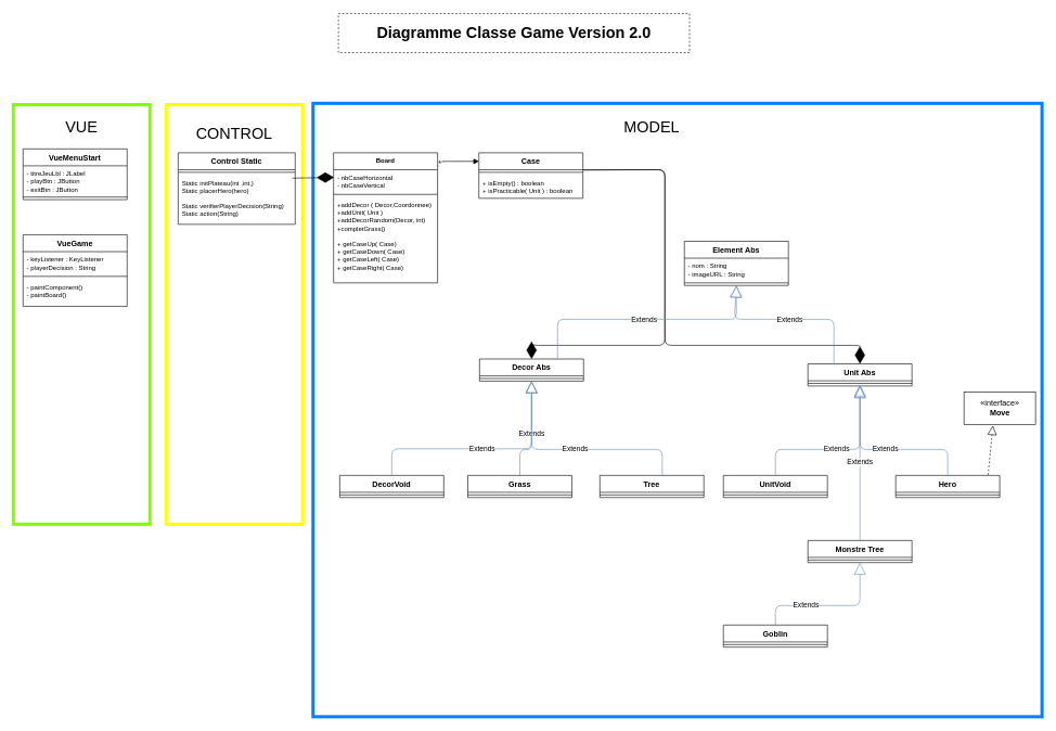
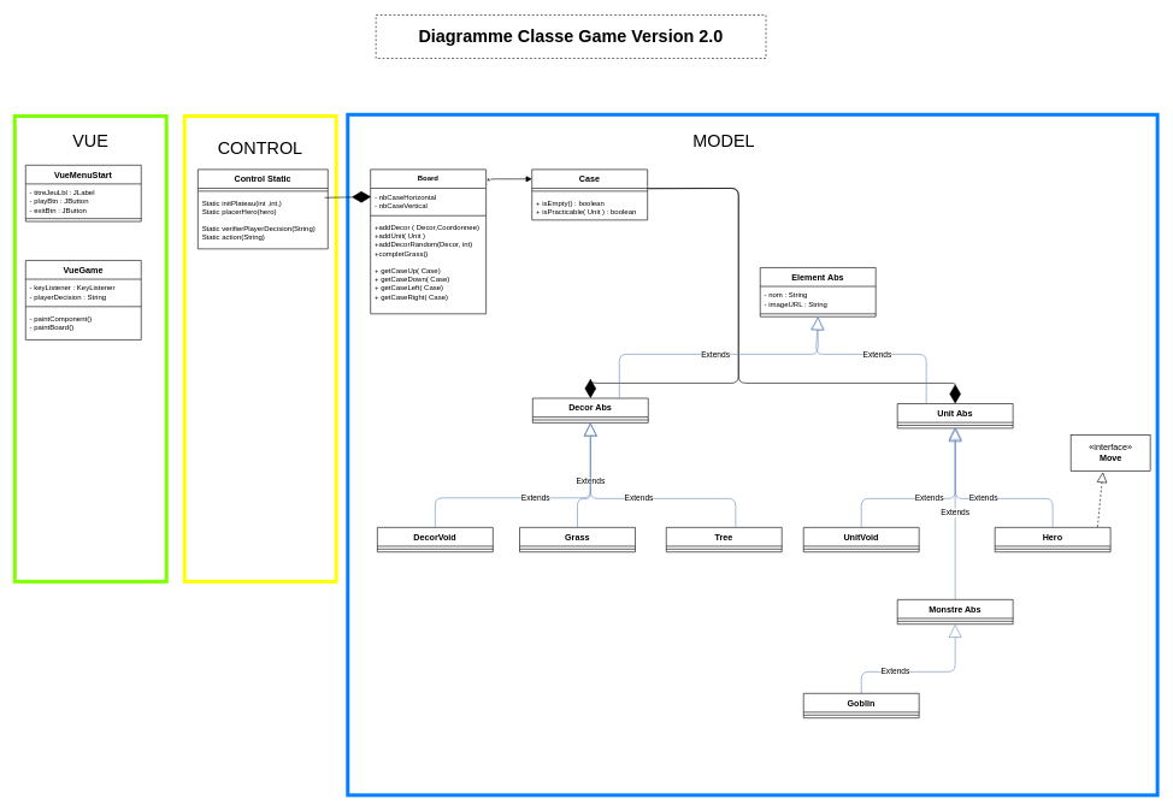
  <mxCell id="0" />
  <mxCell id="1" parent="0" />
  <mxCell id="2" value="" style="rounded=0;whiteSpace=wrap;html=1;strokeColor=#007FFF;strokeWidth=5;" parent="1" vertex="1"><mxGeometry x="481" y="158" width="1121" height="943" as="geometry" /></mxCell>
  <mxCell id="3" value="" style="rounded=0;whiteSpace=wrap;html=1;strokeColor=#FFFF00;strokeWidth=5;" parent="1" vertex="1"><mxGeometry x="255" y="160" width="210" height="645" as="geometry" /></mxCell>
  <mxCell id="4" value="" style="rounded=0;whiteSpace=wrap;html=1;strokeColor=#80FF00;strokeWidth=5;" parent="1" vertex="1"><mxGeometry x="20" y="160" width="210" height="645" as="geometry" /></mxCell>
  <mxCell id="5" value="&lt;font style=&quot;font-size: 24px&quot;&gt;&lt;b&gt;Diagramme Classe Game Version 2.0&lt;/b&gt;&lt;/font&gt;" style="rounded=0;whiteSpace=wrap;html=1;dashed=1;" parent="1" vertex="1"><mxGeometry x="520" y="20" width="540" height="60" as="geometry" /></mxCell>
  <mxCell id="6" value="Decor Abs" style="swimlane;fontStyle=1;align=center;verticalAlign=top;childLayout=stackLayout;horizontal=1;startSize=26;horizontalStack=0;resizeParent=1;resizeParentMax=0;resizeLast=0;collapsible=1;marginBottom=0;" parent="1" vertex="1"><mxGeometry x="737" y="551" width="160" height="34" as="geometry" /></mxCell>
  <mxCell id="7" value="" style="line;strokeWidth=1;fillColor=none;align=left;verticalAlign=middle;spacingTop=-1;spacingLeft=3;spacingRight=3;rotatable=0;labelPosition=right;points=[];portConstraint=eastwest;" parent="6" vertex="1"><mxGeometry y="26" width="160" height="8" as="geometry" /></mxCell>
  <mxCell id="8" value="Unit Abs" style="swimlane;fontStyle=1;align=center;verticalAlign=top;childLayout=stackLayout;horizontal=1;startSize=26;horizontalStack=0;resizeParent=1;resizeParentMax=0;resizeLast=0;collapsible=1;marginBottom=0;" parent="1" vertex="1"><mxGeometry x="1242" y="558.5" width="160" height="34" as="geometry" /></mxCell>
  <mxCell id="9" value="" style="line;strokeWidth=1;fillColor=none;align=left;verticalAlign=middle;spacingTop=-1;spacingLeft=3;spacingRight=3;rotatable=0;labelPosition=right;points=[];portConstraint=eastwest;" parent="8" vertex="1"><mxGeometry y="26" width="160" height="8" as="geometry" /></mxCell>
  <mxCell id="10" value="Control Static" style="swimlane;fontStyle=1;align=center;verticalAlign=top;childLayout=stackLayout;horizontal=1;startSize=26;horizontalStack=0;resizeParent=1;resizeParentMax=0;resizeLast=0;collapsible=1;marginBottom=0;" parent="1" vertex="1"><mxGeometry x="273.5" y="234" width="180" height="110" as="geometry" /></mxCell>
  <mxCell id="11" value="" style="line;strokeWidth=1;fillColor=none;align=left;verticalAlign=middle;spacingTop=-1;spacingLeft=3;spacingRight=3;rotatable=0;labelPosition=right;points=[];portConstraint=eastwest;" parent="10" vertex="1"><mxGeometry y="26" width="180" height="8" as="geometry" /></mxCell>
  <mxCell id="12" value="Static initPlateau(int ,int,)&#10;Static placerHero(hero)&#10;&#10;Static verifierPlayerDecision(String)&#10;Static action(String)" style="text;strokeColor=none;fillColor=none;align=left;verticalAlign=top;spacingLeft=4;spacingRight=4;overflow=hidden;rotatable=0;points=[[0,0.5],[1,0.5]];portConstraint=eastwest;fontSize=10;" parent="10" vertex="1"><mxGeometry y="34" width="180" height="76" as="geometry" /></mxCell>
  <mxCell id="13" value="VueGame" style="swimlane;fontStyle=1;align=center;verticalAlign=top;childLayout=stackLayout;horizontal=1;startSize=26;horizontalStack=0;resizeParent=1;resizeParentMax=0;resizeLast=0;collapsible=1;marginBottom=0;fontSize=12;" parent="1" vertex="1"><mxGeometry x="35" y="360" width="160" height="110" as="geometry" /></mxCell>
  <mxCell id="14" value="- keyListener : KeyListener&#10;- playerDecision : String" style="text;strokeColor=none;fillColor=none;align=left;verticalAlign=top;spacingLeft=4;spacingRight=4;overflow=hidden;rotatable=0;points=[[0,0.5],[1,0.5]];portConstraint=eastwest;fontSize=10;" parent="13" vertex="1"><mxGeometry y="26" width="160" height="34" as="geometry" /></mxCell>
  <mxCell id="15" value="" style="line;strokeWidth=1;fillColor=none;align=left;verticalAlign=middle;spacingTop=-1;spacingLeft=3;spacingRight=3;rotatable=0;labelPosition=right;points=[];portConstraint=eastwest;" parent="13" vertex="1"><mxGeometry y="60" width="160" height="8" as="geometry" /></mxCell>
  <mxCell id="16" value="- paintComponent()&#10;- paintBoard()" style="text;strokeColor=none;fillColor=none;align=left;verticalAlign=top;spacingLeft=4;spacingRight=4;overflow=hidden;rotatable=0;points=[[0,0.5],[1,0.5]];portConstraint=eastwest;fontSize=10;" parent="13" vertex="1"><mxGeometry y="68" width="160" height="42" as="geometry" /></mxCell>
  <mxCell id="17" value="Hero" style="swimlane;fontStyle=1;align=center;verticalAlign=top;childLayout=stackLayout;horizontal=1;startSize=26;horizontalStack=0;resizeParent=1;resizeParentMax=0;resizeLast=0;collapsible=1;marginBottom=0;" parent="1" vertex="1"><mxGeometry x="1377" y="730" width="160" height="34" as="geometry" /></mxCell>
  <mxCell id="18" value="" style="line;strokeWidth=1;fillColor=none;align=left;verticalAlign=middle;spacingTop=-1;spacingLeft=3;spacingRight=3;rotatable=0;labelPosition=right;points=[];portConstraint=eastwest;" parent="17" vertex="1"><mxGeometry y="26" width="160" height="8" as="geometry" /></mxCell>
  <mxCell id="19" value="Extends" style="endArrow=block;endSize=16;endFill=0;html=1;exitX=0.5;exitY=0;exitDx=0;exitDy=0;entryX=0.5;entryY=1;entryDx=0;entryDy=0;fillColor=#dae8fc;strokeColor=#6c8ebf;" parent="1" source="17" target="8" edge="1"><mxGeometry width="160" relative="1" as="geometry"><mxPoint x="0" y="840" as="sourcePoint" /><mxPoint x="1192" y="646" as="targetPoint" /><Array as="points"><mxPoint x="1457" y="690" /><mxPoint x="1322" y="690" /></Array></mxGeometry></mxCell>
  <mxCell id="20" value="«interface»&lt;br&gt;&lt;b&gt;Move&lt;/b&gt;" style="html=1;" parent="1" vertex="1"><mxGeometry x="1482" y="601.5" width="110" height="50" as="geometry" /></mxCell>
  <mxCell id="21" value="" style="endArrow=block;dashed=1;endFill=0;endSize=12;html=1;entryX=0.405;entryY=1.037;entryDx=0;entryDy=0;entryPerimeter=0;exitX=0.888;exitY=-0.018;exitDx=0;exitDy=0;exitPerimeter=0;" parent="1" source="17" target="20" edge="1"><mxGeometry width="160" relative="1" as="geometry"><mxPoint x="0" y="840" as="sourcePoint" /><mxPoint x="160" y="840" as="targetPoint" /></mxGeometry></mxCell>
  <mxCell id="22" value="Grass" style="swimlane;fontStyle=1;align=center;verticalAlign=top;childLayout=stackLayout;horizontal=1;startSize=26;horizontalStack=0;resizeParent=1;resizeParentMax=0;resizeLast=0;collapsible=1;marginBottom=0;" parent="1" vertex="1"><mxGeometry x="719" y="730" width="160" height="34" as="geometry" /></mxCell>
  <mxCell id="23" value="" style="line;strokeWidth=1;fillColor=none;align=left;verticalAlign=middle;spacingTop=-1;spacingLeft=3;spacingRight=3;rotatable=0;labelPosition=right;points=[];portConstraint=eastwest;" parent="22" vertex="1"><mxGeometry y="26" width="160" height="8" as="geometry" /></mxCell>
  <mxCell id="24" value="Tree" style="swimlane;fontStyle=1;align=center;verticalAlign=top;childLayout=stackLayout;horizontal=1;startSize=26;horizontalStack=0;resizeParent=1;resizeParentMax=0;resizeLast=0;collapsible=1;marginBottom=0;" parent="1" vertex="1"><mxGeometry x="922" y="730" width="160" height="34" as="geometry" /></mxCell>
  <mxCell id="25" value="" style="line;strokeWidth=1;fillColor=none;align=left;verticalAlign=middle;spacingTop=-1;spacingLeft=3;spacingRight=3;rotatable=0;labelPosition=right;points=[];portConstraint=eastwest;" parent="24" vertex="1"><mxGeometry y="26" width="160" height="8" as="geometry" /></mxCell>
  <mxCell id="26" value="Extends" style="endArrow=block;endSize=16;endFill=0;html=1;exitX=0.5;exitY=0;exitDx=0;exitDy=0;entryX=0.5;entryY=1;entryDx=0;entryDy=0;fillColor=#dae8fc;strokeColor=#6c8ebf;" parent="1" source="22" target="6" edge="1"><mxGeometry width="160" relative="1" as="geometry"><mxPoint x="22" y="840" as="sourcePoint" /><mxPoint x="902" y="630" as="targetPoint" /><Array as="points"><mxPoint x="799" y="690" /><mxPoint x="817" y="690" /></Array></mxGeometry></mxCell>
  <mxCell id="27" value="Extends" style="endArrow=block;endSize=16;endFill=0;html=1;exitX=0.6;exitY=-0.025;exitDx=0;exitDy=0;exitPerimeter=0;entryX=0.5;entryY=1;entryDx=0;entryDy=0;fillColor=#dae8fc;strokeColor=#6c8ebf;" parent="1" source="24" target="6" edge="1"><mxGeometry width="160" relative="1" as="geometry"><mxPoint x="22" y="840" as="sourcePoint" /><mxPoint x="906.8" y="654.13" as="targetPoint" /><Array as="points"><mxPoint x="1018" y="690" /><mxPoint x="817" y="690" /></Array></mxGeometry></mxCell>
  <mxCell id="28" value="DecorVoid" style="swimlane;fontStyle=1;align=center;verticalAlign=top;childLayout=stackLayout;horizontal=1;startSize=26;horizontalStack=0;resizeParent=1;resizeParentMax=0;resizeLast=0;collapsible=1;marginBottom=0;" parent="1" vertex="1"><mxGeometry x="522" y="730" width="160" height="34" as="geometry" /></mxCell>
  <mxCell id="29" value="" style="line;strokeWidth=1;fillColor=none;align=left;verticalAlign=middle;spacingTop=-1;spacingLeft=3;spacingRight=3;rotatable=0;labelPosition=right;points=[];portConstraint=eastwest;" parent="28" vertex="1"><mxGeometry y="26" width="160" height="8" as="geometry" /></mxCell>
  <mxCell id="30" value="Extends" style="endArrow=block;endSize=16;endFill=0;html=1;entryX=0.5;entryY=1;entryDx=0;entryDy=0;exitX=0.5;exitY=0;exitDx=0;exitDy=0;fillColor=#dae8fc;strokeColor=#6c8ebf;" parent="1" source="28" target="6" edge="1"><mxGeometry width="160" relative="1" as="geometry"><mxPoint x="799" y="728.5" as="sourcePoint" /><mxPoint x="906.8" y="647.49" as="targetPoint" /><Array as="points"><mxPoint x="602" y="689" /><mxPoint x="817" y="689" /></Array></mxGeometry></mxCell>
  <mxCell id="31" value="" style="endArrow=diamondThin;endFill=1;endSize=24;html=1;entryX=0.5;entryY=0;entryDx=0;entryDy=0;exitX=1.005;exitY=0.379;exitDx=0;exitDy=0;exitPerimeter=0;" parent="1" source="50" target="8" edge="1"><mxGeometry width="160" relative="1" as="geometry"><mxPoint x="922" y="268" as="sourcePoint" /><mxPoint x="1112" y="490" as="targetPoint" /><Array as="points"><mxPoint x="1022" y="260" /><mxPoint x="1022" y="490" /><mxPoint x="1022" y="530" /><mxPoint x="1322" y="530" /></Array></mxGeometry></mxCell>
  <mxCell id="32" value="" style="endArrow=diamondThin;endFill=1;endSize=24;html=1;entryX=0.5;entryY=0;entryDx=0;entryDy=0;exitX=0.997;exitY=0.374;exitDx=0;exitDy=0;exitPerimeter=0;" parent="1" source="50" target="6" edge="1"><mxGeometry width="160" relative="1" as="geometry"><mxPoint x="774.64" y="490.15" as="sourcePoint" /><mxPoint x="182" y="840" as="targetPoint" /><Array as="points"><mxPoint x="1022" y="260" /><mxPoint x="1022" y="490" /><mxPoint x="1022" y="530" /><mxPoint x="817" y="530" /></Array></mxGeometry></mxCell>
  <mxCell id="33" value="" style="endArrow=block;endFill=1;html=1;edgeStyle=orthogonalEdgeStyle;align=left;verticalAlign=top;entryX=0.001;entryY=0.188;entryDx=0;entryDy=0;entryPerimeter=0;exitX=0.999;exitY=0.105;exitDx=0;exitDy=0;exitPerimeter=0;" parent="1" source="53" target="50" edge="1"><mxGeometry x="-1" relative="1" as="geometry"><mxPoint x="682" y="247" as="sourcePoint" /><mxPoint x="722" y="247" as="targetPoint" /><Array as="points"><mxPoint x="675" y="248" /></Array></mxGeometry></mxCell>
  <mxCell id="34" value="&lt;font style=&quot;font-size: 12px&quot;&gt;*&lt;/font&gt;" style="resizable=0;html=1;align=left;verticalAlign=bottom;labelBackgroundColor=#ffffff;fontSize=10;" parent="33" connectable="0" vertex="1"><mxGeometry x="-1" relative="1" as="geometry"><mxPoint x="-0.5" y="2.5" as="offset" /></mxGeometry></mxCell>
  <mxCell id="35" value="" style="endArrow=diamondThin;endFill=1;endSize=24;html=1;entryX=0.005;entryY=0.349;entryDx=0;entryDy=0;entryPerimeter=0;" parent="1" target="54" edge="1"><mxGeometry width="160" relative="1" as="geometry"><mxPoint x="449" y="273" as="sourcePoint" /><mxPoint x="502" y="273" as="targetPoint" /></mxGeometry></mxCell>
  <mxCell id="36" value="&lt;font style=&quot;font-size: 24px&quot;&gt;VUE&lt;/font&gt;" style="text;html=1;strokeColor=none;fillColor=none;align=center;verticalAlign=middle;whiteSpace=wrap;rounded=0;" parent="1" vertex="1"><mxGeometry x="45" y="170" width="160" height="50" as="geometry" /></mxCell>
  <mxCell id="37" value="&lt;font style=&quot;font-size: 24px&quot;&gt;CONTROL&lt;/font&gt;" style="text;html=1;strokeColor=none;fillColor=none;align=center;verticalAlign=middle;whiteSpace=wrap;rounded=0;" parent="1" vertex="1"><mxGeometry x="280" y="180" width="160" height="50" as="geometry" /></mxCell>
  <mxCell id="38" value="&lt;font style=&quot;font-size: 24px&quot;&gt;MODEL&lt;/font&gt;" style="text;html=1;strokeColor=none;fillColor=none;align=center;verticalAlign=middle;whiteSpace=wrap;rounded=0;" parent="1" vertex="1"><mxGeometry x="922" y="170" width="160" height="50" as="geometry" /></mxCell>
  <mxCell id="39" value="VueMenuStart" style="swimlane;fontStyle=1;align=center;verticalAlign=top;childLayout=stackLayout;horizontal=1;startSize=26;horizontalStack=0;resizeParent=1;resizeParentMax=0;resizeLast=0;collapsible=1;marginBottom=0;" parent="1" vertex="1"><mxGeometry x="35" y="228" width="160" height="78" as="geometry" /></mxCell>
  <mxCell id="40" value="- titreJeuLbl : JLabel&#10;- playBtn : JButton&#10;- exitBtn : JButton" style="text;strokeColor=none;fillColor=none;align=left;verticalAlign=top;spacingLeft=4;spacingRight=4;overflow=hidden;rotatable=0;points=[[0,0.5],[1,0.5]];portConstraint=eastwest;fontSize=10;" parent="39" vertex="1"><mxGeometry y="26" width="160" height="44" as="geometry" /></mxCell>
  <mxCell id="41" value="" style="line;strokeWidth=1;fillColor=none;align=left;verticalAlign=middle;spacingTop=-1;spacingLeft=3;spacingRight=3;rotatable=0;labelPosition=right;points=[];portConstraint=eastwest;" parent="39" vertex="1"><mxGeometry y="70" width="160" height="8" as="geometry" /></mxCell>
  <mxCell id="42" value="UnitVoid" style="swimlane;fontStyle=1;align=center;verticalAlign=top;childLayout=stackLayout;horizontal=1;startSize=26;horizontalStack=0;resizeParent=1;resizeParentMax=0;resizeLast=0;collapsible=1;marginBottom=0;" parent="1" vertex="1"><mxGeometry x="1112" y="730" width="160" height="34" as="geometry" /></mxCell>
  <mxCell id="43" value="" style="line;strokeWidth=1;fillColor=none;align=left;verticalAlign=middle;spacingTop=-1;spacingLeft=3;spacingRight=3;rotatable=0;labelPosition=right;points=[];portConstraint=eastwest;" parent="42" vertex="1"><mxGeometry y="26" width="160" height="8" as="geometry" /></mxCell>
  <mxCell id="44" value="Extends" style="endArrow=block;endSize=16;endFill=0;html=1;entryX=0.5;entryY=1;entryDx=0;entryDy=0;exitX=0.5;exitY=0;exitDx=0;exitDy=0;fillColor=#dae8fc;strokeColor=#6c8ebf;" parent="1" source="42" target="8" edge="1"><mxGeometry width="160" relative="1" as="geometry"><mxPoint x="22" y="830" as="sourcePoint" /><mxPoint x="182" y="830" as="targetPoint" /><Array as="points"><mxPoint x="1192" y="690" /><mxPoint x="1322" y="690" /></Array></mxGeometry></mxCell>
  <mxCell id="45" value="Element Abs" style="swimlane;fontStyle=1;align=center;verticalAlign=top;childLayout=stackLayout;horizontal=1;startSize=26;horizontalStack=0;resizeParent=1;resizeParentMax=0;resizeLast=0;collapsible=1;marginBottom=0;" parent="1" vertex="1"><mxGeometry x="1052" y="370" width="160" height="68" as="geometry" /></mxCell>
  <mxCell id="46" value="- nom : String&#10;- imageURL : String " style="text;strokeColor=none;fillColor=none;align=left;verticalAlign=top;spacingLeft=4;spacingRight=4;overflow=hidden;rotatable=0;points=[[0,0.5],[1,0.5]];portConstraint=eastwest;fontSize=10;" parent="45" vertex="1"><mxGeometry y="26" width="160" height="34" as="geometry" /></mxCell>
  <mxCell id="47" value="" style="line;strokeWidth=1;fillColor=none;align=left;verticalAlign=middle;spacingTop=-1;spacingLeft=3;spacingRight=3;rotatable=0;labelPosition=right;points=[];portConstraint=eastwest;" parent="45" vertex="1"><mxGeometry y="60" width="160" height="8" as="geometry" /></mxCell>
  <mxCell id="48" value="Extends" style="endArrow=block;endSize=16;endFill=0;html=1;entryX=0.5;entryY=1;entryDx=0;entryDy=0;exitX=0.25;exitY=0;exitDx=0;exitDy=0;fillColor=#dae8fc;strokeColor=#6c8ebf;" parent="1" source="8" target="45" edge="1"><mxGeometry width="160" relative="1" as="geometry"><mxPoint x="22" y="830" as="sourcePoint" /><mxPoint x="182" y="830" as="targetPoint" /><Array as="points"><mxPoint x="1282" y="490" /><mxPoint x="1129" y="490" /></Array></mxGeometry></mxCell>
  <mxCell id="49" value="Extends" style="endArrow=block;endSize=16;endFill=0;html=1;exitX=0.75;exitY=0;exitDx=0;exitDy=0;fillColor=#dae8fc;strokeColor=#6c8ebf;" parent="1" source="6" target="47" edge="1"><mxGeometry width="160" relative="1" as="geometry"><mxPoint x="22" y="830" as="sourcePoint" /><mxPoint x="782" y="870" as="targetPoint" /><Array as="points"><mxPoint x="857" y="490" /><mxPoint x="1132" y="490" /></Array></mxGeometry></mxCell>
  <mxCell id="50" value="Case" style="swimlane;fontStyle=1;align=center;verticalAlign=top;childLayout=stackLayout;horizontal=1;startSize=26;horizontalStack=0;resizeParent=1;resizeParentMax=0;resizeLast=0;collapsible=1;marginBottom=0;" parent="1" vertex="1"><mxGeometry x="736" y="234" width="160" height="70" as="geometry" /></mxCell>
  <mxCell id="51" value="" style="line;strokeWidth=1;fillColor=none;align=left;verticalAlign=middle;spacingTop=-1;spacingLeft=3;spacingRight=3;rotatable=0;labelPosition=right;points=[];portConstraint=eastwest;" parent="50" vertex="1"><mxGeometry y="26" width="160" height="8" as="geometry" /></mxCell>
  <mxCell id="52" value="+ isEmpty() : boolean&#10;+ isPracticable( Unit ) : boolean" style="text;strokeColor=none;fillColor=none;align=left;verticalAlign=top;spacingLeft=4;spacingRight=4;overflow=hidden;rotatable=0;points=[[0,0.5],[1,0.5]];portConstraint=eastwest;fontSize=10;" parent="50" vertex="1"><mxGeometry y="34" width="160" height="36" as="geometry" /></mxCell>
  <mxCell id="53" value="Board" style="swimlane;fontStyle=1;align=center;verticalAlign=top;childLayout=stackLayout;horizontal=1;startSize=26;horizontalStack=0;resizeParent=1;resizeParentMax=0;resizeLast=0;collapsible=1;marginBottom=0;fontSize=10;" parent="1" vertex="1"><mxGeometry x="512.5" y="234" width="160" height="200" as="geometry" /></mxCell>
  <mxCell id="54" value="- nbCaseHorizontal&#10;- nbCaseVertical" style="text;strokeColor=none;fillColor=none;align=left;verticalAlign=top;spacingLeft=4;spacingRight=4;overflow=hidden;rotatable=0;points=[[0,0.5],[1,0.5]];portConstraint=eastwest;fontSize=10;" parent="53" vertex="1"><mxGeometry y="26" width="160" height="34" as="geometry" /></mxCell>
  <mxCell id="55" value="" style="line;strokeWidth=1;fillColor=none;align=left;verticalAlign=middle;spacingTop=-1;spacingLeft=3;spacingRight=3;rotatable=0;labelPosition=right;points=[];portConstraint=eastwest;" parent="53" vertex="1"><mxGeometry y="60" width="160" height="8" as="geometry" /></mxCell>
  <mxCell id="56" value="+addDecor ( Decor,Coordonnee)&#10;+addUnit( Unit )&#10;+addDecorRandom(Decor, int)&#10;+completGrass()&#10;&#10;+ getCaseUp( Case)&#10;+ getCaseDown( Case)&#10;+ getCaseLeft( Case)&#10;+ getCaseRight( Case)" style="text;strokeColor=none;fillColor=none;align=left;verticalAlign=top;spacingLeft=4;spacingRight=4;overflow=hidden;rotatable=0;points=[[0,0.5],[1,0.5]];portConstraint=eastwest;fontSize=10;" parent="53" vertex="1"><mxGeometry y="68" width="160" height="132" as="geometry" /></mxCell>
- <mxCell id="57" value="Monstre Tree" style="swimlane;fontStyle=1;align=center;verticalAlign=top;childLayout=stackLayout;horizontal=1;startSize=26;horizontalStack=0;resizeParent=1;resizeParentMax=0;resizeLast=0;collapsible=1;marginBottom=0;" vertex="1" parent="1"><mxGeometry x="1242" y="830" width="160" height="34" as="geometry" /></mxCell>
+ <mxCell id="57" value="Monstre Abs" style="swimlane;fontStyle=1;align=center;verticalAlign=top;childLayout=stackLayout;horizontal=1;startSize=26;horizontalStack=0;resizeParent=1;resizeParentMax=0;resizeLast=0;collapsible=1;marginBottom=0;" vertex="1" parent="1"><mxGeometry x="1242" y="830" width="160" height="34" as="geometry" /></mxCell>
  <mxCell id="58" value="" style="line;strokeWidth=1;fillColor=none;align=left;verticalAlign=middle;spacingTop=-1;spacingLeft=3;spacingRight=3;rotatable=0;labelPosition=right;points=[];portConstraint=eastwest;" vertex="1" parent="57"><mxGeometry y="26" width="160" height="8" as="geometry" /></mxCell>
  <mxCell id="59" value="Extends" style="endArrow=block;endSize=16;endFill=0;html=1;exitX=0.5;exitY=0;exitDx=0;exitDy=0;fillColor=#dae8fc;strokeColor=#6c8ebf;" edge="1" parent="1" source="57"><mxGeometry width="160" relative="1" as="geometry"><mxPoint x="1202" y="740" as="sourcePoint" /><mxPoint x="1322" y="590" as="targetPoint" /><Array as="points" /></mxGeometry></mxCell>
  <mxCell id="60" value="Extends" style="endArrow=block;endSize=16;endFill=0;html=1;entryX=0.5;entryY=1;entryDx=0;entryDy=0;fillColor=#dae8fc;strokeColor=#6c8ebf;exitX=0.5;exitY=0;exitDx=0;exitDy=0;" edge="1" parent="1" source="61" target="57"><mxGeometry x="-0.319" width="160" relative="1" as="geometry"><mxPoint x="1192" y="970" as="sourcePoint" /><mxPoint x="1322" y="890" as="targetPoint" /><Array as="points"><mxPoint x="1192" y="930" /><mxPoint x="1322" y="930" /></Array><mxPoint as="offset" /></mxGeometry></mxCell>
  <mxCell id="61" value="Goblin" style="swimlane;fontStyle=1;align=center;verticalAlign=top;childLayout=stackLayout;horizontal=1;startSize=26;horizontalStack=0;resizeParent=1;resizeParentMax=0;resizeLast=0;collapsible=1;marginBottom=0;" vertex="1" parent="1"><mxGeometry x="1112" y="960" width="160" height="34" as="geometry" /></mxCell>
  <mxCell id="62" value="" style="line;strokeWidth=1;fillColor=none;align=left;verticalAlign=middle;spacingTop=-1;spacingLeft=3;spacingRight=3;rotatable=0;labelPosition=right;points=[];portConstraint=eastwest;" vertex="1" parent="61"><mxGeometry y="26" width="160" height="8" as="geometry" /></mxCell>
